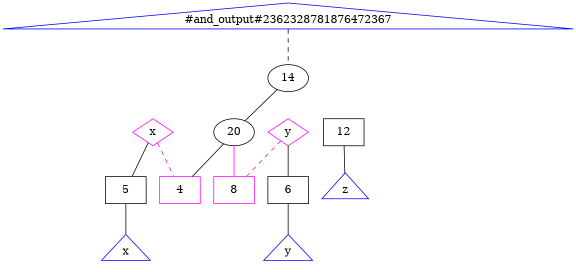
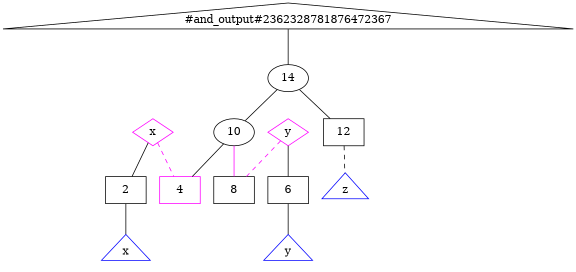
  digraph {
    fontname="DejaVu Serif"
    node [fontname="DejaVu Serif" shape=box]
    edge [arrowhead=none fontname="DejaVu Serif"]
    n1 [color=blue label=x shape=triangle]
-   2 [label=5]
+   2
    n3 [color=blue label=y shape=triangle]
    6
    n5 [color=blue label=z shape=triangle]
    12
    4 [color=magenta]
-   10 [label=20 shape=""]
-   8 [color=magenta]
+   10 [shape=""]
+   8 [color=black]
    14 [shape=""]
-   n11 [color=blue label="#and_output#2362328781876472367" shape=triangle]
+   n11 [color=black label="#and_output#2362328781876472367" shape=triangle]
    n12 [color=magenta label=x shape=diamond]
    n13 [color=magenta label=y shape=diamond]
    2 -> n1
    6 -> n3
-   12 -> n5
+   12 -> n5 [style=dashed]
    10 -> 4
    10 -> 8 [color=magenta]
+   14 -> 12
    14 -> 10
-   n11 -> 14 [style=dashed]
+   n11 -> 14
    n12 -> 2
    n12 -> 4 [color=magenta style=dashed]
    n13 -> 6
    n13 -> 8 [color=magenta style=dashed]
  }
